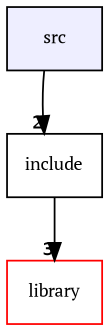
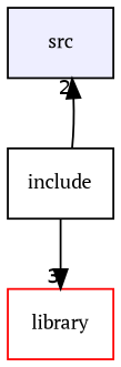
  digraph {
    compound=true
    fontname="PT Serif"
    node [fontname="PT Serif" fontsize=10 shape=box style=filled]
    edge [fontname="PT Serif" labeldistance=1.5 labelfontname=Helvetica labelfontsize=10]
    n1 [fillcolor="#eeeeff" label=src pencolor=black]
    n2 [label=include style=""]
    n3 [color=red fillcolor=white label=library]
-   n1 -> n2 [headlabel=2]
+   n2 -> n1 [headlabel=2]
    n2 -> n3 [headlabel=3]
  }
